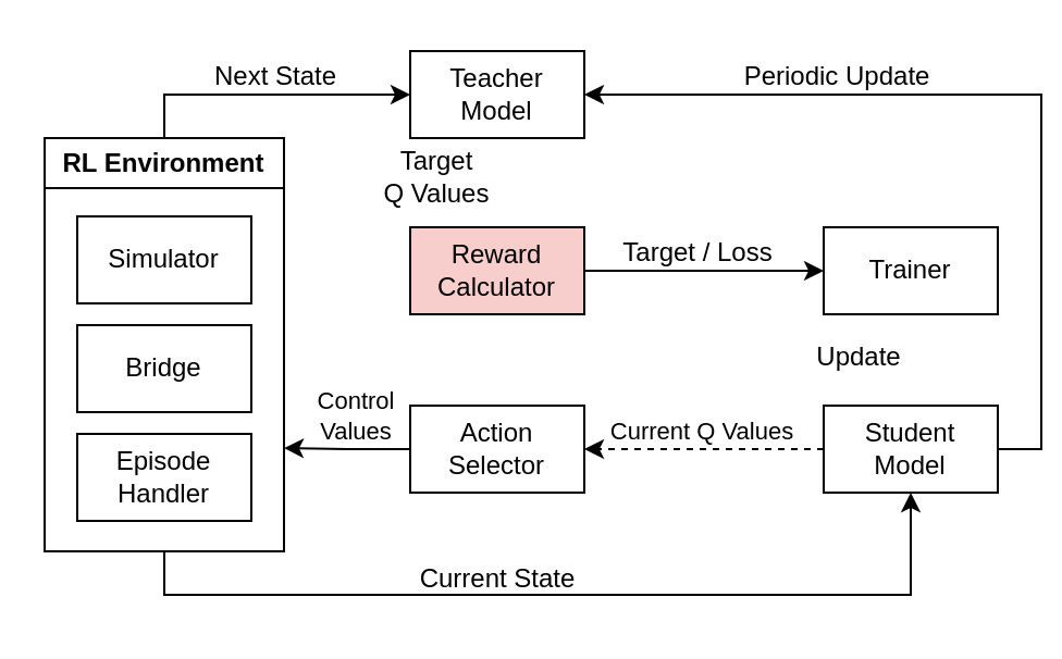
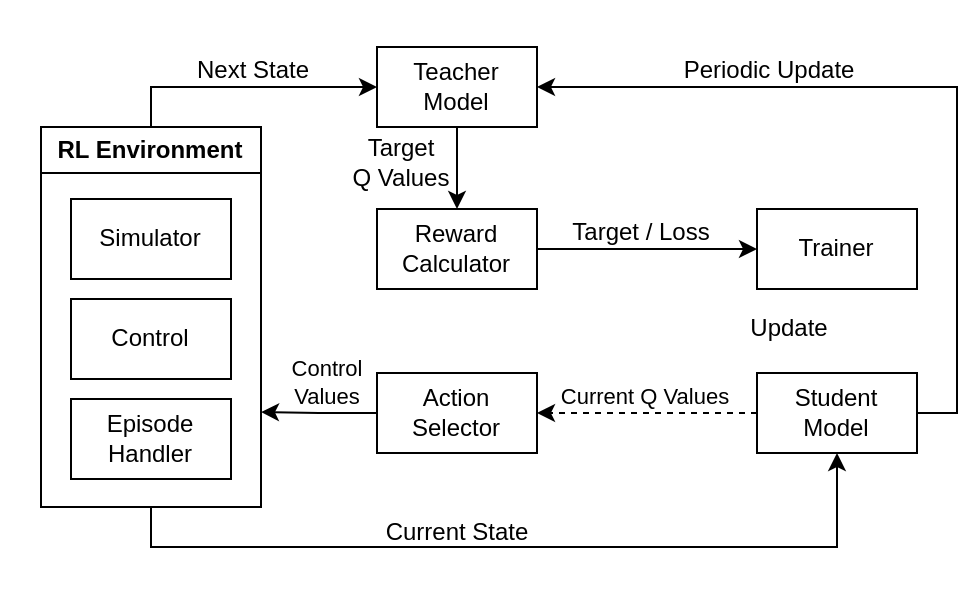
  <mxCell id="0" />
  <mxCell id="1" parent="0" />
  <mxCell id="2" style="edgeStyle=orthogonalEdgeStyle;rounded=0;orthogonalLoop=1;jettySize=auto;html=1;entryX=0.5;entryY=1;entryDx=0;entryDy=0;exitX=0.5;exitY=1;exitDx=0;exitDy=0;" edge="1" parent="1" source="4" target="11"><mxGeometry relative="1" as="geometry"><Array as="points"><mxPoint x="75" y="273" /><mxPoint x="418" y="273" /></Array></mxGeometry></mxCell>
  <mxCell id="3" style="edgeStyle=orthogonalEdgeStyle;rounded=0;orthogonalLoop=1;jettySize=auto;html=1;entryX=0;entryY=0.5;entryDx=0;entryDy=0;exitX=0.5;exitY=0;exitDx=0;exitDy=0;" edge="1" parent="1" source="4" target="13"><mxGeometry relative="1" as="geometry" /></mxCell>
  <mxCell id="4" value="RL Environment" style="swimlane;whiteSpace=wrap;html=1;startSize=23;" vertex="1" parent="1"><mxGeometry x="20" y="63" width="110" height="190" as="geometry" /></mxCell>
  <mxCell id="5" value="Simulator" style="rounded=0;whiteSpace=wrap;html=1;" vertex="1" parent="4"><mxGeometry x="15" y="36" width="80" height="40" as="geometry" /></mxCell>
- <mxCell id="6" value="Bridge" style="rounded=0;whiteSpace=wrap;html=1;" vertex="1" parent="4"><mxGeometry x="15" y="86" width="80" height="40" as="geometry" /></mxCell>
+ <mxCell id="6" value="Control" style="rounded=0;whiteSpace=wrap;html=1;" vertex="1" parent="4"><mxGeometry x="15" y="86" width="80" height="40" as="geometry" /></mxCell>
  <mxCell id="7" value="Episode Handler" style="rounded=0;whiteSpace=wrap;html=1;" vertex="1" parent="4"><mxGeometry x="15" y="136" width="80" height="40" as="geometry" /></mxCell>
  <mxCell id="8" style="edgeStyle=orthogonalEdgeStyle;rounded=0;orthogonalLoop=1;jettySize=auto;html=1;entryX=1;entryY=0.5;entryDx=0;entryDy=0;exitX=1;exitY=0.5;exitDx=0;exitDy=0;" edge="1" parent="1" source="11" target="13"><mxGeometry relative="1" as="geometry" /></mxCell>
  <mxCell id="9" style="edgeStyle=orthogonalEdgeStyle;rounded=0;orthogonalLoop=1;jettySize=auto;html=1;entryX=1;entryY=0.5;entryDx=0;entryDy=0;dashed=1;" edge="1" parent="1" source="11" target="19"><mxGeometry relative="1" as="geometry" /></mxCell>
  <mxCell id="10" value="Current Q Values" style="edgeLabel;html=1;align=center;verticalAlign=middle;resizable=0;points=[];" vertex="1" connectable="0" parent="9"><mxGeometry x="0.144" y="-9" relative="1" as="geometry"><mxPoint x="6" as="offset" /></mxGeometry></mxCell>
  <mxCell id="11" value="Student&lt;div&gt;&lt;span style=&quot;background-color: initial;&quot;&gt;Model&lt;/span&gt;&lt;/div&gt;" style="rounded=0;whiteSpace=wrap;html=1;" vertex="1" parent="1"><mxGeometry x="378" y="186" width="80" height="40" as="geometry" /></mxCell>
+ <mxCell id="12" style="edgeStyle=orthogonalEdgeStyle;rounded=0;orthogonalLoop=1;jettySize=auto;html=1;entryX=0.5;entryY=0;entryDx=0;entryDy=0;exitX=0.5;exitY=1;exitDx=0;exitDy=0;" edge="1" parent="1" source="13" target="16"><mxGeometry relative="1" as="geometry" /></mxCell>
  <mxCell id="13" value="Teacher Model" style="rounded=0;whiteSpace=wrap;html=1;" vertex="1" parent="1"><mxGeometry x="188" y="23" width="80" height="40" as="geometry" /></mxCell>
  <mxCell id="14" value="Trainer" style="rounded=0;whiteSpace=wrap;html=1;" vertex="1" parent="1"><mxGeometry x="378" y="104" width="80" height="40" as="geometry" /></mxCell>
  <mxCell id="15" style="edgeStyle=orthogonalEdgeStyle;rounded=0;orthogonalLoop=1;jettySize=auto;html=1;entryX=0;entryY=0.5;entryDx=0;entryDy=0;" edge="1" parent="1" source="16" target="14"><mxGeometry relative="1" as="geometry" /></mxCell>
- <mxCell id="16" value="Reward Calculator" style="rounded=0;whiteSpace=wrap;html=1;fillColor=#f8cecc;" vertex="1" parent="1"><mxGeometry x="188" y="104" width="80" height="40" as="geometry" /></mxCell>
+ <mxCell id="16" value="Reward Calculator" style="rounded=0;whiteSpace=wrap;html=1;" vertex="1" parent="1"><mxGeometry x="188" y="104" width="80" height="40" as="geometry" /></mxCell>
  <mxCell id="17" style="edgeStyle=orthogonalEdgeStyle;rounded=0;orthogonalLoop=1;jettySize=auto;html=1;entryX=1;entryY=0.75;entryDx=0;entryDy=0;" edge="1" parent="1" source="19" target="4"><mxGeometry relative="1" as="geometry" /></mxCell>
  <mxCell id="18" value="Control&lt;div&gt;Values&lt;/div&gt;" style="edgeLabel;html=1;align=center;verticalAlign=middle;resizable=0;points=[];" vertex="1" connectable="0" parent="17"><mxGeometry x="0.024" y="-9" relative="1" as="geometry"><mxPoint x="4" y="-6" as="offset" /></mxGeometry></mxCell>
  <mxCell id="19" value="Action Selector" style="rounded=0;whiteSpace=wrap;html=1;" vertex="1" parent="1"><mxGeometry x="188" y="186" width="80" height="40" as="geometry" /></mxCell>
  <mxCell id="20" value="Target&lt;div&gt;Q Values&lt;/div&gt;" style="text;html=1;align=center;verticalAlign=middle;resizable=0;points=[];autosize=1;strokeColor=none;fillColor=none;" vertex="1" parent="1"><mxGeometry x="165" y="61" width="70" height="40" as="geometry" /></mxCell>
  <mxCell id="21" value="Current State" style="text;html=1;align=center;verticalAlign=middle;resizable=0;points=[];autosize=1;strokeColor=none;fillColor=none;" vertex="1" parent="1"><mxGeometry x="183" y="251" width="90" height="30" as="geometry" /></mxCell>
  <mxCell id="22" value="Update" style="text;html=1;align=center;verticalAlign=middle;resizable=0;points=[];autosize=1;strokeColor=none;fillColor=none;" vertex="1" parent="1"><mxGeometry x="364" y="149" width="60" height="30" as="geometry" /></mxCell>
  <mxCell id="23" value="Next State" style="text;html=1;align=center;verticalAlign=middle;resizable=0;points=[];autosize=1;strokeColor=none;fillColor=none;" vertex="1" parent="1"><mxGeometry x="86" y="20" width="80" height="30" as="geometry" /></mxCell>
  <mxCell id="24" value="Periodic Update" style="text;html=1;align=center;verticalAlign=middle;resizable=0;points=[];autosize=1;strokeColor=none;fillColor=none;" vertex="1" parent="1"><mxGeometry x="329" y="20" width="110" height="30" as="geometry" /></mxCell>
  <mxCell id="25" value="Target / Loss" style="text;html=1;align=center;verticalAlign=middle;resizable=0;points=[];autosize=1;strokeColor=none;fillColor=none;" vertex="1" parent="1"><mxGeometry x="275" y="101" width="90" height="30" as="geometry" /></mxCell>
